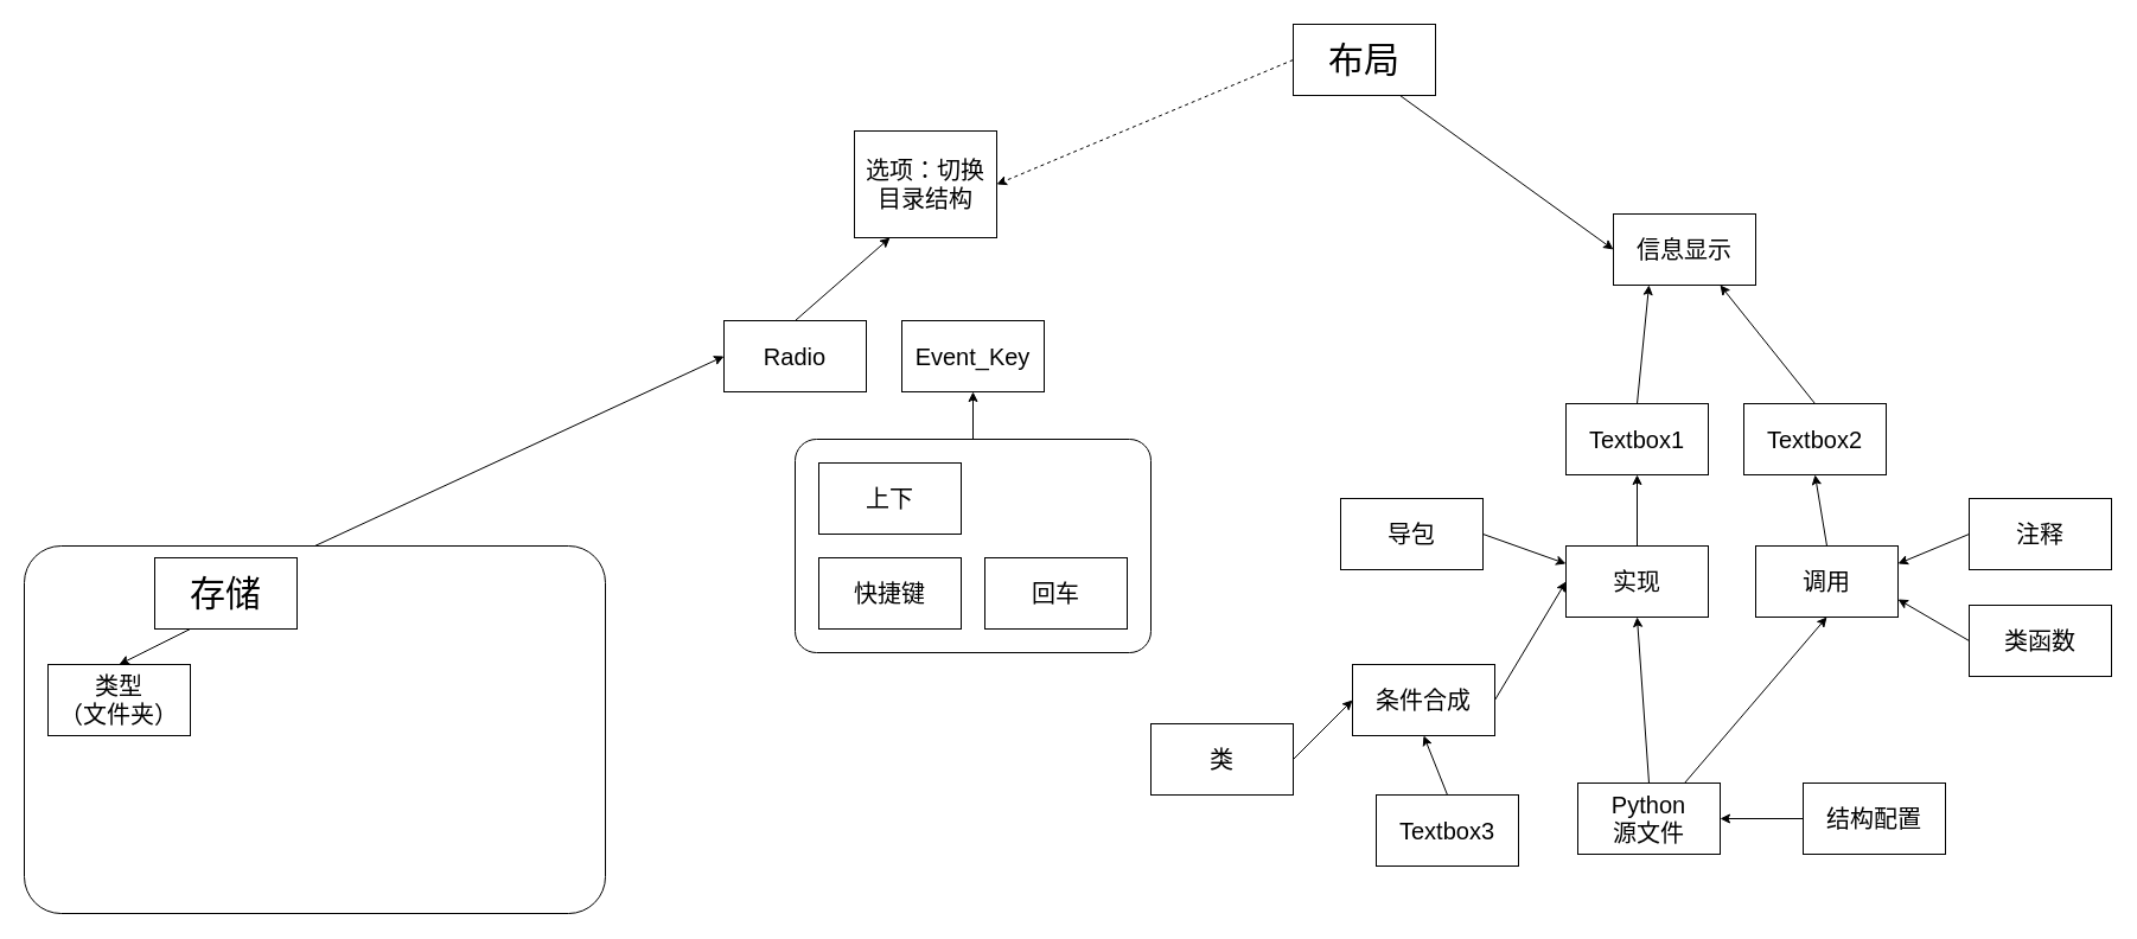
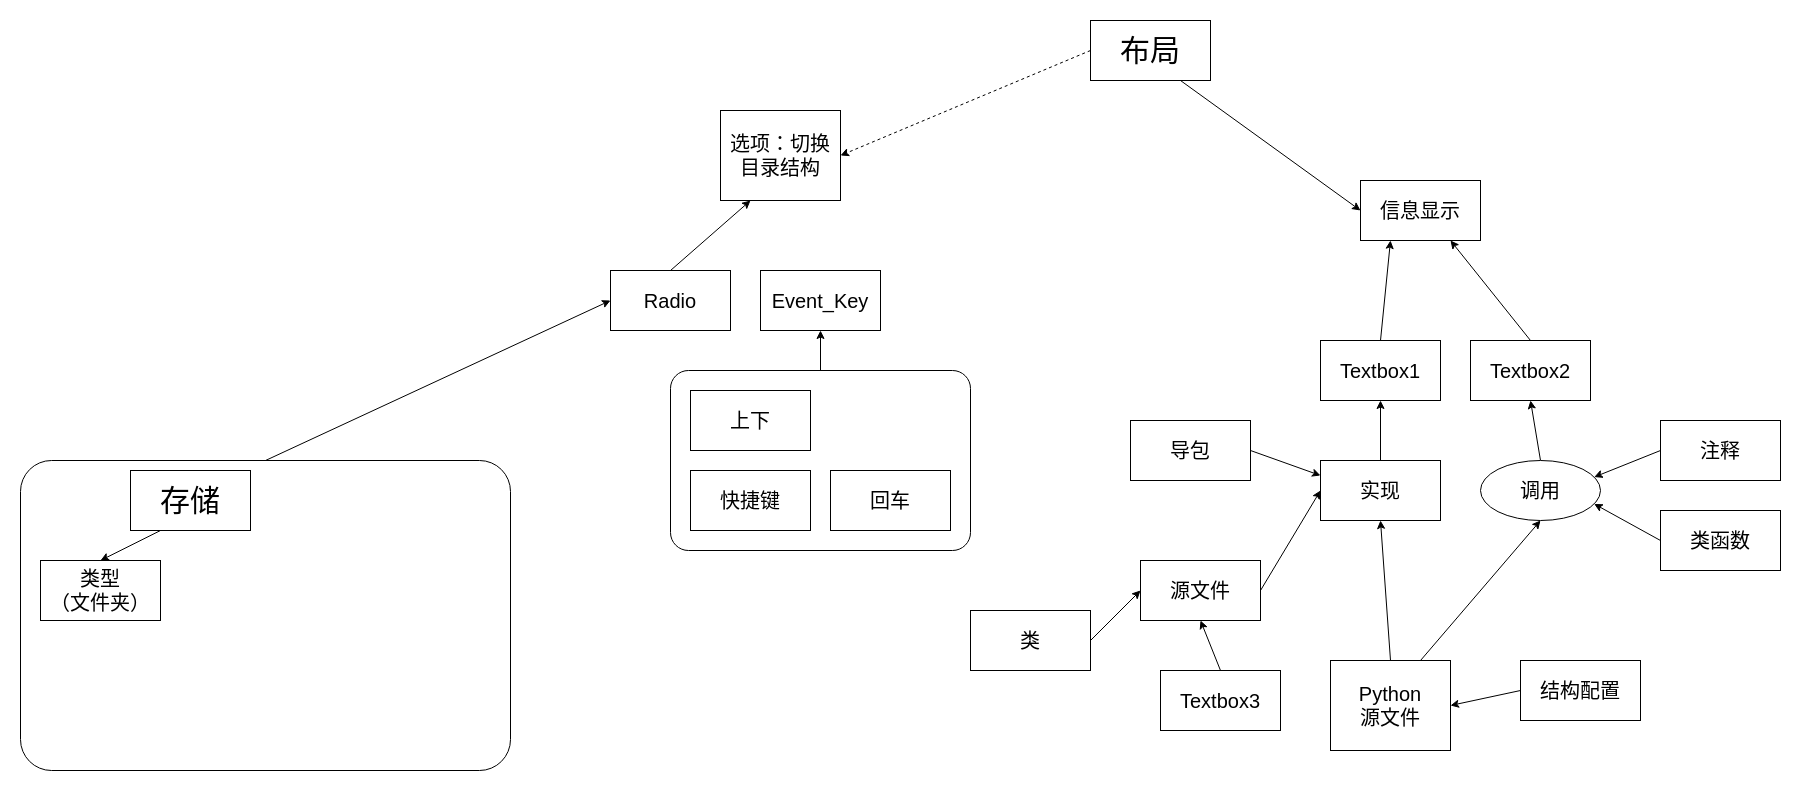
  <mxCell id="0" />
  <mxCell id="1" parent="0" />
  <mxCell id="2" style="edgeStyle=none;rounded=0;orthogonalLoop=1;jettySize=auto;html=1;exitX=0.5;exitY=0;exitDx=0;exitDy=0;entryX=0.5;entryY=1;entryDx=0;entryDy=0;" edge="1" parent="1" source="3" target="13"><mxGeometry relative="1" as="geometry" /></mxCell>
  <mxCell id="3" value="" style="rounded=1;whiteSpace=wrap;html=1;arcSize=10;" vertex="1" parent="1"><mxGeometry x="670" y="370" width="300" height="180" as="geometry" /></mxCell>
  <mxCell id="4" style="edgeStyle=none;rounded=0;orthogonalLoop=1;jettySize=auto;html=1;exitX=0.5;exitY=0;exitDx=0;exitDy=0;entryX=0;entryY=0.5;entryDx=0;entryDy=0;" edge="1" parent="1" source="5" target="12"><mxGeometry relative="1" as="geometry" /></mxCell>
  <mxCell id="5" value="" style="rounded=1;whiteSpace=wrap;html=1;arcSize=10;" vertex="1" parent="1"><mxGeometry x="20" y="460" width="490" height="310" as="geometry" /></mxCell>
  <mxCell id="6" style="rounded=0;orthogonalLoop=1;jettySize=auto;html=1;exitX=0;exitY=0.5;exitDx=0;exitDy=0;entryX=1;entryY=0.5;entryDx=0;entryDy=0;dashed=1;" edge="1" parent="1" source="8" target="9"><mxGeometry relative="1" as="geometry" /></mxCell>
  <mxCell id="7" style="edgeStyle=none;rounded=0;orthogonalLoop=1;jettySize=auto;html=1;exitX=0.75;exitY=1;exitDx=0;exitDy=0;entryX=0;entryY=0.5;entryDx=0;entryDy=0;" edge="1" parent="1" source="8" target="10"><mxGeometry relative="1" as="geometry" /></mxCell>
  <mxCell id="8" value="&lt;font style=&quot;font-size: 30px;&quot;&gt;布局&lt;/font&gt;" style="whiteSpace=wrap;html=1;" vertex="1" parent="1"><mxGeometry x="1090" y="20" width="120" height="60" as="geometry" /></mxCell>
  <mxCell id="9" value="&lt;font style=&quot;font-size: 20px;&quot;&gt;选项：切换目录结构&lt;/font&gt;" style="whiteSpace=wrap;html=1;" vertex="1" parent="1"><mxGeometry x="720" y="110" width="120" height="90" as="geometry" /></mxCell>
  <mxCell id="10" value="&lt;span style=&quot;font-size: 20px;&quot;&gt;信息显示&lt;/span&gt;" style="whiteSpace=wrap;html=1;" vertex="1" parent="1"><mxGeometry x="1360" y="180" width="120" height="60" as="geometry" /></mxCell>
  <mxCell id="11" style="edgeStyle=none;rounded=0;orthogonalLoop=1;jettySize=auto;html=1;exitX=0.5;exitY=0;exitDx=0;exitDy=0;entryX=0.25;entryY=1;entryDx=0;entryDy=0;" edge="1" parent="1" source="12" target="9"><mxGeometry relative="1" as="geometry" /></mxCell>
  <mxCell id="12" value="&lt;font style=&quot;font-size: 20px;&quot;&gt;Radio&lt;/font&gt;" style="whiteSpace=wrap;html=1;" vertex="1" parent="1"><mxGeometry x="610" y="270" width="120" height="60" as="geometry" /></mxCell>
  <mxCell id="13" value="&lt;span style=&quot;font-size: 20px;&quot;&gt;Event_Key&lt;/span&gt;" style="whiteSpace=wrap;html=1;" vertex="1" parent="1"><mxGeometry x="760" y="270" width="120" height="60" as="geometry" /></mxCell>
  <mxCell id="14" style="edgeStyle=none;rounded=0;orthogonalLoop=1;jettySize=auto;html=1;exitX=0.25;exitY=1;exitDx=0;exitDy=0;entryX=0.5;entryY=0;entryDx=0;entryDy=0;" edge="1" parent="1" source="15" target="16"><mxGeometry relative="1" as="geometry" /></mxCell>
  <mxCell id="15" value="&lt;font style=&quot;font-size: 30px;&quot;&gt;存储&lt;/font&gt;" style="whiteSpace=wrap;html=1;" vertex="1" parent="1"><mxGeometry x="130" y="470" width="120" height="60" as="geometry" /></mxCell>
  <mxCell id="16" value="&lt;span style=&quot;font-size: 20px;&quot;&gt;类型&lt;br&gt;（文件夹）&lt;/span&gt;" style="whiteSpace=wrap;html=1;" vertex="1" parent="1"><mxGeometry x="40" y="560" width="120" height="60" as="geometry" /></mxCell>
  <mxCell id="17" style="edgeStyle=none;rounded=0;orthogonalLoop=1;jettySize=auto;html=1;exitX=0.5;exitY=0;exitDx=0;exitDy=0;entryX=0.25;entryY=1;entryDx=0;entryDy=0;" edge="1" parent="1" source="18" target="10"><mxGeometry relative="1" as="geometry" /></mxCell>
  <mxCell id="18" value="&lt;span style=&quot;font-size: 20px;&quot;&gt;Textbox1&lt;/span&gt;" style="whiteSpace=wrap;html=1;" vertex="1" parent="1"><mxGeometry x="1320" y="340" width="120" height="60" as="geometry" /></mxCell>
  <mxCell id="19" style="edgeStyle=none;rounded=0;orthogonalLoop=1;jettySize=auto;html=1;exitX=0.5;exitY=0;exitDx=0;exitDy=0;entryX=0.75;entryY=1;entryDx=0;entryDy=0;" edge="1" parent="1" source="20" target="10"><mxGeometry relative="1" as="geometry" /></mxCell>
  <mxCell id="20" value="&lt;span style=&quot;font-size: 20px;&quot;&gt;Textbox2&lt;/span&gt;" style="whiteSpace=wrap;html=1;" vertex="1" parent="1"><mxGeometry x="1470" y="340" width="120" height="60" as="geometry" /></mxCell>
  <mxCell id="21" style="edgeStyle=none;rounded=0;orthogonalLoop=1;jettySize=auto;html=1;exitX=0.5;exitY=0;exitDx=0;exitDy=0;entryX=0.5;entryY=1;entryDx=0;entryDy=0;" edge="1" parent="1" source="22" target="18"><mxGeometry relative="1" as="geometry" /></mxCell>
  <mxCell id="22" value="&lt;span style=&quot;font-size: 20px;&quot;&gt;实现&lt;/span&gt;" style="whiteSpace=wrap;html=1;" vertex="1" parent="1"><mxGeometry x="1320" y="460" width="120" height="60" as="geometry" /></mxCell>
  <mxCell id="23" style="edgeStyle=none;rounded=0;orthogonalLoop=1;jettySize=auto;html=1;exitX=0.5;exitY=0;exitDx=0;exitDy=0;entryX=0.5;entryY=1;entryDx=0;entryDy=0;" edge="1" parent="1" source="25" target="22"><mxGeometry relative="1" as="geometry" /></mxCell>
  <mxCell id="24" style="edgeStyle=none;rounded=0;orthogonalLoop=1;jettySize=auto;html=1;exitX=0.75;exitY=0;exitDx=0;exitDy=0;entryX=0.5;entryY=1;entryDx=0;entryDy=0;" edge="1" parent="1" source="25" target="29"><mxGeometry relative="1" as="geometry" /></mxCell>
- <mxCell id="25" value="&lt;span style=&quot;font-size: 20px;&quot;&gt;Python&lt;br&gt;源文件&lt;/span&gt;" style="whiteSpace=wrap;html=1;" vertex="1" parent="1"><mxGeometry x="1330" y="660" width="120" height="60" as="geometry" /></mxCell>
+ <mxCell id="25" value="&lt;span style=&quot;font-size: 20px;&quot;&gt;Python&lt;br&gt;源文件&lt;/span&gt;" style="whiteSpace=wrap;html=1;" vertex="1" parent="1"><mxGeometry x="1330" y="660" width="120" height="90" as="geometry" /></mxCell>
  <mxCell id="26" style="edgeStyle=none;rounded=0;orthogonalLoop=1;jettySize=auto;html=1;exitX=0;exitY=0.5;exitDx=0;exitDy=0;entryX=1;entryY=0.5;entryDx=0;entryDy=0;" edge="1" parent="1" source="27" target="25"><mxGeometry relative="1" as="geometry" /></mxCell>
  <mxCell id="27" value="&lt;span style=&quot;font-size: 20px;&quot;&gt;结构配置&lt;/span&gt;" style="whiteSpace=wrap;html=1;" vertex="1" parent="1"><mxGeometry x="1520" y="660" width="120" height="60" as="geometry" /></mxCell>
  <mxCell id="28" style="edgeStyle=none;rounded=0;orthogonalLoop=1;jettySize=auto;html=1;exitX=0.5;exitY=0;exitDx=0;exitDy=0;entryX=0.5;entryY=1;entryDx=0;entryDy=0;" edge="1" parent="1" source="29" target="20"><mxGeometry relative="1" as="geometry" /></mxCell>
- <mxCell id="29" value="&lt;span style=&quot;font-size: 20px;&quot;&gt;调用&lt;/span&gt;" style="whiteSpace=wrap;html=1;" vertex="1" parent="1"><mxGeometry x="1480" y="460" width="120" height="60" as="geometry" /></mxCell>
+ <mxCell id="29" value="&lt;span style=&quot;font-size: 20px;&quot;&gt;调用&lt;/span&gt;" style="ellipse;whiteSpace=wrap;html=1;" vertex="1" parent="1"><mxGeometry x="1480" y="460" width="120" height="60" as="geometry" /></mxCell>
  <mxCell id="30" style="edgeStyle=none;rounded=0;orthogonalLoop=1;jettySize=auto;html=1;exitX=1;exitY=0.5;exitDx=0;exitDy=0;entryX=0;entryY=0.5;entryDx=0;entryDy=0;" edge="1" parent="1" source="39" target="22"><mxGeometry relative="1" as="geometry" /></mxCell>
  <mxCell id="31" value="&lt;span style=&quot;font-size: 20px;&quot;&gt;类&lt;/span&gt;" style="whiteSpace=wrap;html=1;" vertex="1" parent="1"><mxGeometry x="970" y="610" width="120" height="60" as="geometry" /></mxCell>
  <mxCell id="32" style="edgeStyle=none;rounded=0;orthogonalLoop=1;jettySize=auto;html=1;exitX=1;exitY=0.5;exitDx=0;exitDy=0;entryX=0;entryY=0.25;entryDx=0;entryDy=0;" edge="1" parent="1" source="33" target="22"><mxGeometry relative="1" as="geometry" /></mxCell>
  <mxCell id="33" value="&lt;span style=&quot;font-size: 20px;&quot;&gt;导包&lt;/span&gt;" style="whiteSpace=wrap;html=1;" vertex="1" parent="1"><mxGeometry x="1130" y="420" width="120" height="60" as="geometry" /></mxCell>
  <mxCell id="34" style="edgeStyle=none;rounded=0;orthogonalLoop=1;jettySize=auto;html=1;exitX=0;exitY=0.5;exitDx=0;exitDy=0;entryX=1;entryY=0.75;entryDx=0;entryDy=0;" edge="1" parent="1" source="35" target="29"><mxGeometry relative="1" as="geometry" /></mxCell>
  <mxCell id="35" value="&lt;span style=&quot;font-size: 20px;&quot;&gt;类函数&lt;/span&gt;" style="whiteSpace=wrap;html=1;" vertex="1" parent="1"><mxGeometry x="1660" y="510" width="120" height="60" as="geometry" /></mxCell>
  <mxCell id="36" style="edgeStyle=none;rounded=0;orthogonalLoop=1;jettySize=auto;html=1;exitX=0;exitY=0.5;exitDx=0;exitDy=0;entryX=1;entryY=0.25;entryDx=0;entryDy=0;" edge="1" parent="1" source="37" target="29"><mxGeometry relative="1" as="geometry" /></mxCell>
  <mxCell id="37" value="&lt;span style=&quot;font-size: 20px;&quot;&gt;注释&lt;/span&gt;" style="whiteSpace=wrap;html=1;" vertex="1" parent="1"><mxGeometry x="1660" y="420" width="120" height="60" as="geometry" /></mxCell>
  <mxCell id="38" value="" style="edgeStyle=none;rounded=0;orthogonalLoop=1;jettySize=auto;html=1;exitX=1;exitY=0.5;exitDx=0;exitDy=0;entryX=0;entryY=0.5;entryDx=0;entryDy=0;" edge="1" parent="1" source="31" target="39"><mxGeometry relative="1" as="geometry"><mxPoint x="1050" y="615" as="sourcePoint" /><mxPoint x="1320" y="490" as="targetPoint" /></mxGeometry></mxCell>
- <mxCell id="39" value="&lt;span style=&quot;font-size: 20px;&quot;&gt;条件合成&lt;/span&gt;" style="whiteSpace=wrap;html=1;" vertex="1" parent="1"><mxGeometry x="1140" y="560" width="120" height="60" as="geometry" /></mxCell>
+ <mxCell id="39" value="&lt;span style=&quot;font-size: 20px;&quot;&gt;源文件&lt;/span&gt;" style="whiteSpace=wrap;html=1;" vertex="1" parent="1"><mxGeometry x="1140" y="560" width="120" height="60" as="geometry" /></mxCell>
  <mxCell id="40" value="&lt;span style=&quot;font-size: 20px;&quot;&gt;快捷键&lt;/span&gt;" style="whiteSpace=wrap;html=1;" vertex="1" parent="1"><mxGeometry x="690" y="470" width="120" height="60" as="geometry" /></mxCell>
  <mxCell id="41" value="&lt;span style=&quot;font-size: 20px;&quot;&gt;上下&lt;/span&gt;" style="whiteSpace=wrap;html=1;" vertex="1" parent="1"><mxGeometry x="690" y="390" width="120" height="60" as="geometry" /></mxCell>
  <mxCell id="42" value="&lt;span style=&quot;font-size: 20px;&quot;&gt;回车&lt;/span&gt;" style="whiteSpace=wrap;html=1;" vertex="1" parent="1"><mxGeometry x="830" y="470" width="120" height="60" as="geometry" /></mxCell>
  <mxCell id="43" style="edgeStyle=none;rounded=0;orthogonalLoop=1;jettySize=auto;html=1;exitX=0.5;exitY=0;exitDx=0;exitDy=0;entryX=0.5;entryY=1;entryDx=0;entryDy=0;" edge="1" parent="1" source="44" target="39"><mxGeometry relative="1" as="geometry" /></mxCell>
  <mxCell id="44" value="&lt;span style=&quot;font-size: 20px;&quot;&gt;Textbox3&lt;/span&gt;" style="whiteSpace=wrap;html=1;" vertex="1" parent="1"><mxGeometry x="1160" y="670" width="120" height="60" as="geometry" /></mxCell>
